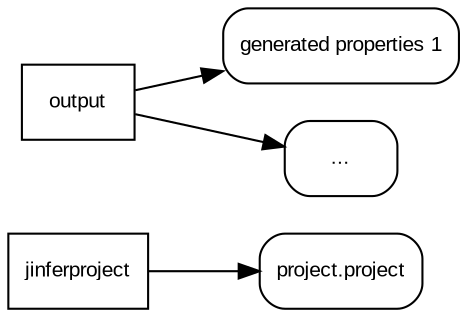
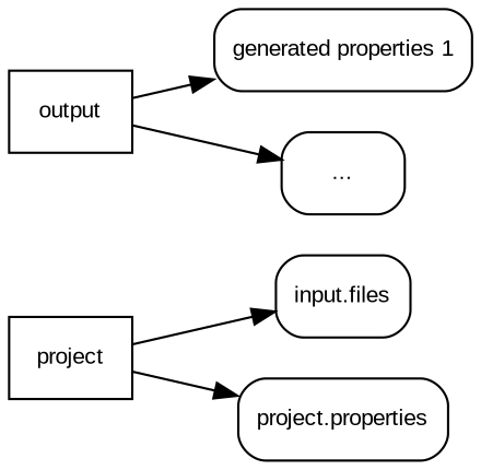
  digraph {
    fontname="Liberation Sans"
    rankdir=LR
    node [fontname="Liberation Sans" fontsize=10 shape=rectangle style=rounded]
    edge [fontname="Liberation Sans" fontsize=10]
-   jinferproject [style=""]
+   jinferproject [label=project style=""]
    output [style=""]
-   n4 [label="project.project"]
+   n3 [label="input.files"]
+   n4 [label="project.properties"]
    n5 [label="generated properties 1"]
    n6 [label="..."]
    subgraph sub_1 {
      rank=same
      jinferproject
      output
    }
+   jinferproject -> n3
    jinferproject -> n4
    output -> n5
    output -> n6
  }
